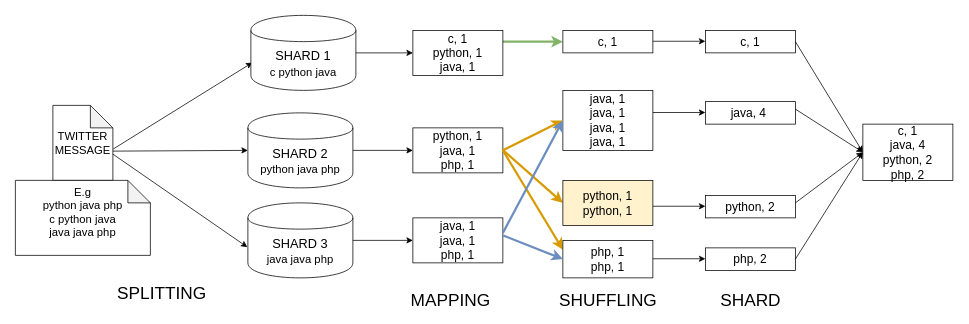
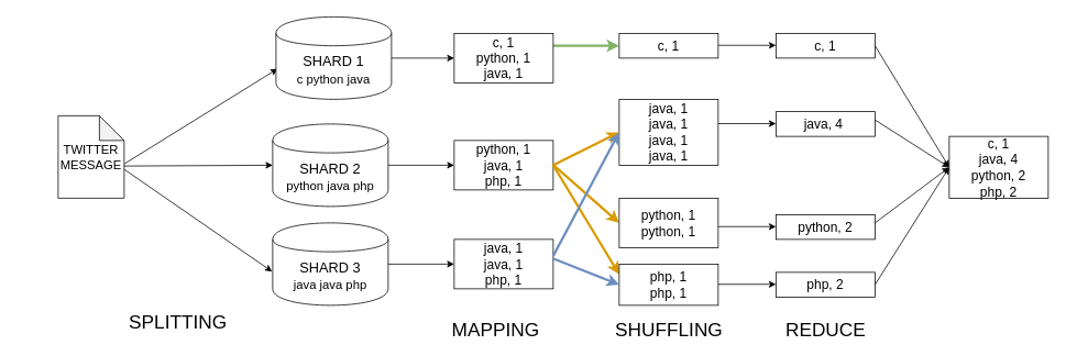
  <mxCell id="0" />
  <mxCell id="1" parent="0" />
  <mxCell id="2" value="&lt;font style=&quot;font-size: 15px&quot;&gt;TWITTER MESSAGE&lt;br&gt;&lt;/font&gt;" style="shape=note;whiteSpace=wrap;html=1;backgroundOutline=1;darkOpacity=0.05;" vertex="1" parent="1"><mxGeometry x="70" y="140" width="80" height="100" as="geometry" /></mxCell>
  <mxCell id="3" value="" style="endArrow=classic;html=1;entryX=0.014;entryY=0.63;entryDx=0;entryDy=0;exitX=1.005;exitY=0.582;exitDx=0;exitDy=0;exitPerimeter=0;entryPerimeter=0;" edge="1" parent="1" source="2" target="17"><mxGeometry width="50" height="50" relative="1" as="geometry"><mxPoint x="120" y="140" as="sourcePoint" /><mxPoint x="330" y="90" as="targetPoint" /></mxGeometry></mxCell>
  <mxCell id="4" value="" style="endArrow=classic;html=1;entryX=0;entryY=0.5;entryDx=0;entryDy=0;" edge="1" parent="1" target="18"><mxGeometry width="50" height="50" relative="1" as="geometry"><mxPoint x="150" y="201" as="sourcePoint" /><mxPoint x="330" y="200.28" as="targetPoint" /></mxGeometry></mxCell>
  <mxCell id="5" value="" style="endArrow=classic;html=1;entryX=-0.005;entryY=0.59;entryDx=0;entryDy=0;entryPerimeter=0;" edge="1" parent="1" target="7"><mxGeometry width="50" height="50" relative="1" as="geometry"><mxPoint x="150" y="205" as="sourcePoint" /><mxPoint x="330" y="334" as="targetPoint" /></mxGeometry></mxCell>
  <mxCell id="6" value="&lt;font style=&quot;font-size: 23px&quot;&gt;SPLITTING&lt;/font&gt;" style="text;html=1;align=center;verticalAlign=middle;resizable=0;points=[];autosize=1;" vertex="1" parent="1"><mxGeometry x="150" y="380" width="130" height="20" as="geometry" /></mxCell>
  <mxCell id="7" value="&lt;font style=&quot;font-size: 17px&quot;&gt;SHARD 3&lt;br&gt;&lt;span style=&quot;font-size: 15px&quot;&gt;java java php&lt;/span&gt;&lt;br&gt;&lt;/font&gt;" style="shape=cylinder;whiteSpace=wrap;html=1;boundedLbl=1;backgroundOutline=1;" vertex="1" parent="1"><mxGeometry x="330" y="270" width="140" height="100" as="geometry" /></mxCell>
  <mxCell id="8" value="" style="endArrow=classic;html=1;entryX=0;entryY=0.5;entryDx=0;entryDy=0;" edge="1" parent="1"><mxGeometry width="50" height="50" relative="1" as="geometry"><mxPoint x="470" y="70" as="sourcePoint" /><mxPoint x="550" y="70" as="targetPoint" /></mxGeometry></mxCell>
  <mxCell id="9" value="" style="endArrow=classic;html=1;exitX=1;exitY=0.5;exitDx=0;exitDy=0;entryX=0;entryY=0.5;entryDx=0;entryDy=0;" edge="1" parent="1"><mxGeometry width="50" height="50" relative="1" as="geometry"><mxPoint x="470" y="200" as="sourcePoint" /><mxPoint x="550" y="200" as="targetPoint" /></mxGeometry></mxCell>
  <mxCell id="10" value="" style="endArrow=classic;html=1;exitX=1;exitY=0.5;exitDx=0;exitDy=0;" edge="1" parent="1" source="7" target="13"><mxGeometry width="50" height="50" relative="1" as="geometry"><mxPoint x="550" y="310" as="sourcePoint" /><mxPoint x="550" y="317" as="targetPoint" /></mxGeometry></mxCell>
  <mxCell id="11" value="&lt;font style=&quot;font-size: 23px&quot;&gt;MAPPING&lt;/font&gt;" style="text;html=1;align=center;verticalAlign=middle;resizable=0;points=[];autosize=1;" vertex="1" parent="1"><mxGeometry x="540" y="390" width="120" height="20" as="geometry" /></mxCell>
- <mxCell id="12" value="&lt;font&gt;&lt;div&gt;&lt;span style=&quot;font-size: 15px&quot;&gt;E.g&lt;/span&gt;&lt;/div&gt;&lt;div&gt;&lt;span style=&quot;font-size: 15px&quot;&gt;python java php&lt;/span&gt;&lt;/div&gt;&lt;div&gt;&lt;span style=&quot;font-size: 15px&quot;&gt;c python java&lt;/span&gt;&lt;/div&gt;&lt;div&gt;&lt;span style=&quot;font-size: 15px&quot;&gt;java java php&lt;/span&gt;&lt;/div&gt;&lt;br&gt;&lt;/font&gt;" style="shape=note;whiteSpace=wrap;html=1;backgroundOutline=1;darkOpacity=0.05;" vertex="1" parent="1"><mxGeometry x="20" y="240" width="180" height="100" as="geometry" /></mxCell>
  <mxCell id="13" value="&lt;font style=&quot;font-size: 16px&quot;&gt;java, 1&lt;br&gt;java, 1&lt;br&gt;php, 1&lt;/font&gt;" style="rounded=0;whiteSpace=wrap;html=1;" vertex="1" parent="1"><mxGeometry x="550" y="290" width="120" height="60" as="geometry" /></mxCell>
  <mxCell id="14" value="&lt;font style=&quot;font-size: 23px&quot;&gt;SHUFFLING&lt;/font&gt;" style="text;html=1;align=center;verticalAlign=middle;resizable=0;points=[];autosize=1;" vertex="1" parent="1"><mxGeometry x="735" y="390" width="150" height="20" as="geometry" /></mxCell>
  <mxCell id="15" value="" style="endArrow=classic;html=1;strokeWidth=3;entryX=0;entryY=0.5;entryDx=0;entryDy=0;fillColor=#d5e8d4;strokeColor=#82b366;exitX=1;exitY=0.25;exitDx=0;exitDy=0;" edge="1" parent="1" source="20" target="16"><mxGeometry width="50" height="50" relative="1" as="geometry"><mxPoint x="680" y="-50" as="sourcePoint" /><mxPoint x="740" y="240" as="targetPoint" /></mxGeometry></mxCell>
  <mxCell id="16" value="&lt;font style=&quot;font-size: 16px&quot;&gt;c, 1&lt;br&gt;&lt;/font&gt;" style="rounded=0;whiteSpace=wrap;html=1;" vertex="1" parent="1"><mxGeometry x="750" y="40" width="120" height="30" as="geometry" /></mxCell>
  <mxCell id="17" value="&lt;font style=&quot;font-size: 17px&quot;&gt;SHARD 1&lt;br&gt;&lt;span style=&quot;font-size: 15px&quot;&gt;c python java&lt;/span&gt;&lt;br&gt;&lt;/font&gt;" style="shape=cylinder;whiteSpace=wrap;html=1;boundedLbl=1;backgroundOutline=1;" vertex="1" parent="1"><mxGeometry x="334" y="20" width="140" height="100" as="geometry" /></mxCell>
  <mxCell id="18" value="&lt;font style=&quot;font-size: 17px&quot;&gt;SHARD 2&lt;br&gt;&lt;/font&gt;&lt;span style=&quot;font-size: 15px&quot;&gt;python java php&lt;/span&gt;" style="shape=cylinder;whiteSpace=wrap;html=1;boundedLbl=1;backgroundOutline=1;" vertex="1" parent="1"><mxGeometry x="330" y="150" width="140" height="100" as="geometry" /></mxCell>
  <mxCell id="19" value="&lt;font style=&quot;font-size: 16px&quot;&gt;python, 1&lt;br&gt;java, 1&lt;br&gt;php, 1&lt;/font&gt;" style="rounded=0;whiteSpace=wrap;html=1;" vertex="1" parent="1"><mxGeometry x="550" y="170" width="120" height="60" as="geometry" /></mxCell>
  <mxCell id="20" value="&lt;font style=&quot;font-size: 16px&quot;&gt;c, 1&lt;br&gt;python, 1&lt;br&gt;java, 1&lt;/font&gt;" style="rounded=0;whiteSpace=wrap;html=1;" vertex="1" parent="1"><mxGeometry x="550" y="40" width="120" height="60" as="geometry" /></mxCell>
  <mxCell id="21" value="" style="endArrow=classic;html=1;entryX=0;entryY=0.5;entryDx=0;entryDy=0;strokeWidth=3;fillColor=#ffe6cc;strokeColor=#d79b00;" edge="1" parent="1" target="22"><mxGeometry width="50" height="50" relative="1" as="geometry"><mxPoint x="670" y="199.5" as="sourcePoint" /><mxPoint x="750" y="199.5" as="targetPoint" /></mxGeometry></mxCell>
- <mxCell id="22" value="&lt;font style=&quot;font-size: 16px&quot;&gt;python, 1&lt;br&gt;python, 1&lt;br&gt;&lt;/font&gt;" style="rounded=0;whiteSpace=wrap;html=1;fillColor=#fff2cc;" vertex="1" parent="1"><mxGeometry x="750" y="240" width="120" height="60" as="geometry" /></mxCell>
+ <mxCell id="22" value="&lt;font style=&quot;font-size: 16px&quot;&gt;python, 1&lt;br&gt;python, 1&lt;br&gt;&lt;/font&gt;" style="rounded=0;whiteSpace=wrap;html=1;" vertex="1" parent="1"><mxGeometry x="750" y="240" width="120" height="60" as="geometry" /></mxCell>
  <mxCell id="23" value="&lt;font style=&quot;font-size: 16px&quot;&gt;java, 1&lt;br&gt;java, 1&lt;br&gt;java, 1&lt;br&gt;java, 1&lt;br&gt;&lt;/font&gt;" style="rounded=0;whiteSpace=wrap;html=1;" vertex="1" parent="1"><mxGeometry x="750" y="120" width="120" height="80" as="geometry" /></mxCell>
  <mxCell id="24" value="" style="endArrow=classic;html=1;exitX=1;exitY=0.5;exitDx=0;exitDy=0;fillColor=#ffe6cc;strokeColor=#d79b00;strokeWidth=3;entryX=0;entryY=0.25;entryDx=0;entryDy=0;" edge="1" parent="1" target="26"><mxGeometry width="50" height="50" relative="1" as="geometry"><mxPoint x="670" y="200" as="sourcePoint" /><mxPoint x="750" y="420" as="targetPoint" /></mxGeometry></mxCell>
  <mxCell id="25" value="" style="endArrow=classic;html=1;fillColor=#ffe6cc;strokeColor=#d79b00;strokeWidth=3;entryX=0;entryY=0.5;entryDx=0;entryDy=0;" edge="1" parent="1" target="23"><mxGeometry width="50" height="50" relative="1" as="geometry"><mxPoint x="670" y="200" as="sourcePoint" /><mxPoint x="740" y="220" as="targetPoint" /></mxGeometry></mxCell>
  <mxCell id="26" value="&lt;font style=&quot;font-size: 16px&quot;&gt;php, 1&lt;br&gt;php, 1&lt;br&gt;&lt;/font&gt;" style="rounded=0;whiteSpace=wrap;html=1;" vertex="1" parent="1"><mxGeometry x="750" y="320" width="120" height="50" as="geometry" /></mxCell>
  <mxCell id="27" value="" style="endArrow=classic;html=1;strokeWidth=3;entryX=0;entryY=0.5;entryDx=0;entryDy=0;fillColor=#dae8fc;strokeColor=#6c8ebf;" edge="1" parent="1" target="23"><mxGeometry width="50" height="50" relative="1" as="geometry"><mxPoint x="670" y="310" as="sourcePoint" /><mxPoint x="720" y="260" as="targetPoint" /></mxGeometry></mxCell>
  <mxCell id="28" value="" style="endArrow=classic;html=1;strokeWidth=3;entryX=0;entryY=0.5;entryDx=0;entryDy=0;exitX=1.003;exitY=0.39;exitDx=0;exitDy=0;exitPerimeter=0;fillColor=#dae8fc;strokeColor=#6c8ebf;" edge="1" parent="1" source="13" target="26"><mxGeometry width="50" height="50" relative="1" as="geometry"><mxPoint x="670" y="330" as="sourcePoint" /><mxPoint x="720" y="280" as="targetPoint" /></mxGeometry></mxCell>
  <mxCell id="29" value="" style="endArrow=classic;html=1;strokeWidth=1;" edge="1" parent="1"><mxGeometry width="50" height="50" relative="1" as="geometry"><mxPoint x="870" y="54.5" as="sourcePoint" /><mxPoint x="940" y="54.5" as="targetPoint" /></mxGeometry></mxCell>
  <mxCell id="30" value="&lt;font style=&quot;font-size: 16px&quot;&gt;c, 1&lt;br&gt;&lt;/font&gt;" style="rounded=0;whiteSpace=wrap;html=1;" vertex="1" parent="1"><mxGeometry x="940" y="40" width="120" height="30" as="geometry" /></mxCell>
  <mxCell id="31" value="&lt;font style=&quot;font-size: 16px&quot;&gt;java, 4&amp;nbsp;&lt;br&gt;&lt;/font&gt;" style="rounded=0;whiteSpace=wrap;html=1;" vertex="1" parent="1"><mxGeometry x="940" y="135" width="120" height="30" as="geometry" /></mxCell>
  <mxCell id="32" value="&lt;font style=&quot;font-size: 16px&quot;&gt;python, 2&lt;br&gt;&lt;/font&gt;" style="rounded=0;whiteSpace=wrap;html=1;" vertex="1" parent="1"><mxGeometry x="940" y="260" width="120" height="30" as="geometry" /></mxCell>
  <mxCell id="33" value="&lt;font style=&quot;font-size: 16px&quot;&gt;php, 2&lt;br&gt;&lt;/font&gt;" style="rounded=0;whiteSpace=wrap;html=1;" vertex="1" parent="1"><mxGeometry x="940" y="330" width="120" height="30" as="geometry" /></mxCell>
  <mxCell id="34" value="" style="endArrow=classic;html=1;strokeWidth=1;" edge="1" parent="1"><mxGeometry width="50" height="50" relative="1" as="geometry"><mxPoint x="870" y="149.5" as="sourcePoint" /><mxPoint x="940" y="149.5" as="targetPoint" /></mxGeometry></mxCell>
  <mxCell id="35" value="" style="endArrow=classic;html=1;strokeWidth=1;" edge="1" parent="1"><mxGeometry width="50" height="50" relative="1" as="geometry"><mxPoint x="870" y="274.5" as="sourcePoint" /><mxPoint x="940" y="274.5" as="targetPoint" /></mxGeometry></mxCell>
  <mxCell id="36" value="" style="endArrow=classic;html=1;strokeWidth=1;" edge="1" parent="1"><mxGeometry width="50" height="50" relative="1" as="geometry"><mxPoint x="870" y="344.5" as="sourcePoint" /><mxPoint x="940" y="344.5" as="targetPoint" /></mxGeometry></mxCell>
- <mxCell id="37" value="&lt;font style=&quot;font-size: 23px&quot;&gt;SHARD&lt;/font&gt;" style="text;html=1;align=center;verticalAlign=middle;resizable=0;points=[];autosize=1;" vertex="1" parent="1"><mxGeometry x="945" y="390" width="110" height="20" as="geometry" /></mxCell>
+ <mxCell id="37" value="&lt;font style=&quot;font-size: 23px&quot;&gt;REDUCE&lt;/font&gt;" style="text;html=1;align=center;verticalAlign=middle;resizable=0;points=[];autosize=1;" vertex="1" parent="1"><mxGeometry x="945" y="390" width="110" height="20" as="geometry" /></mxCell>
  <mxCell id="38" value="" style="endArrow=classic;html=1;strokeWidth=1;exitX=1;exitY=0.5;exitDx=0;exitDy=0;entryX=0;entryY=0.5;entryDx=0;entryDy=0;" edge="1" parent="1" source="30" target="40"><mxGeometry width="50" height="50" relative="1" as="geometry"><mxPoint x="1070" y="54.5" as="sourcePoint" /><mxPoint x="1190" y="210" as="targetPoint" /></mxGeometry></mxCell>
  <mxCell id="39" value="" style="endArrow=classic;html=1;strokeWidth=1;exitX=1;exitY=0.5;exitDx=0;exitDy=0;entryX=0;entryY=0.5;entryDx=0;entryDy=0;" edge="1" parent="1" target="40"><mxGeometry width="50" height="50" relative="1" as="geometry"><mxPoint x="1060" y="145" as="sourcePoint" /><mxPoint x="1190" y="210" as="targetPoint" /></mxGeometry></mxCell>
  <mxCell id="40" value="&lt;font style=&quot;font-size: 16px&quot;&gt;c, 1&lt;br&gt;java, 4&lt;br&gt;python, 2&lt;br&gt;php, 2&lt;br&gt;&lt;/font&gt;" style="rounded=0;whiteSpace=wrap;html=1;" vertex="1" parent="1"><mxGeometry x="1150" y="165" width="120" height="75" as="geometry" /></mxCell>
  <mxCell id="41" value="" style="endArrow=classic;html=1;strokeWidth=1;entryX=0;entryY=0.5;entryDx=0;entryDy=0;" edge="1" parent="1" target="40"><mxGeometry width="50" height="50" relative="1" as="geometry"><mxPoint x="1060" y="270" as="sourcePoint" /><mxPoint x="1110" y="220" as="targetPoint" /></mxGeometry></mxCell>
  <mxCell id="42" value="" style="endArrow=classic;html=1;strokeWidth=1;entryX=0;entryY=0.5;entryDx=0;entryDy=0;" edge="1" parent="1" target="40"><mxGeometry width="50" height="50" relative="1" as="geometry"><mxPoint x="1060" y="345" as="sourcePoint" /><mxPoint x="1105" y="295" as="targetPoint" /></mxGeometry></mxCell>
